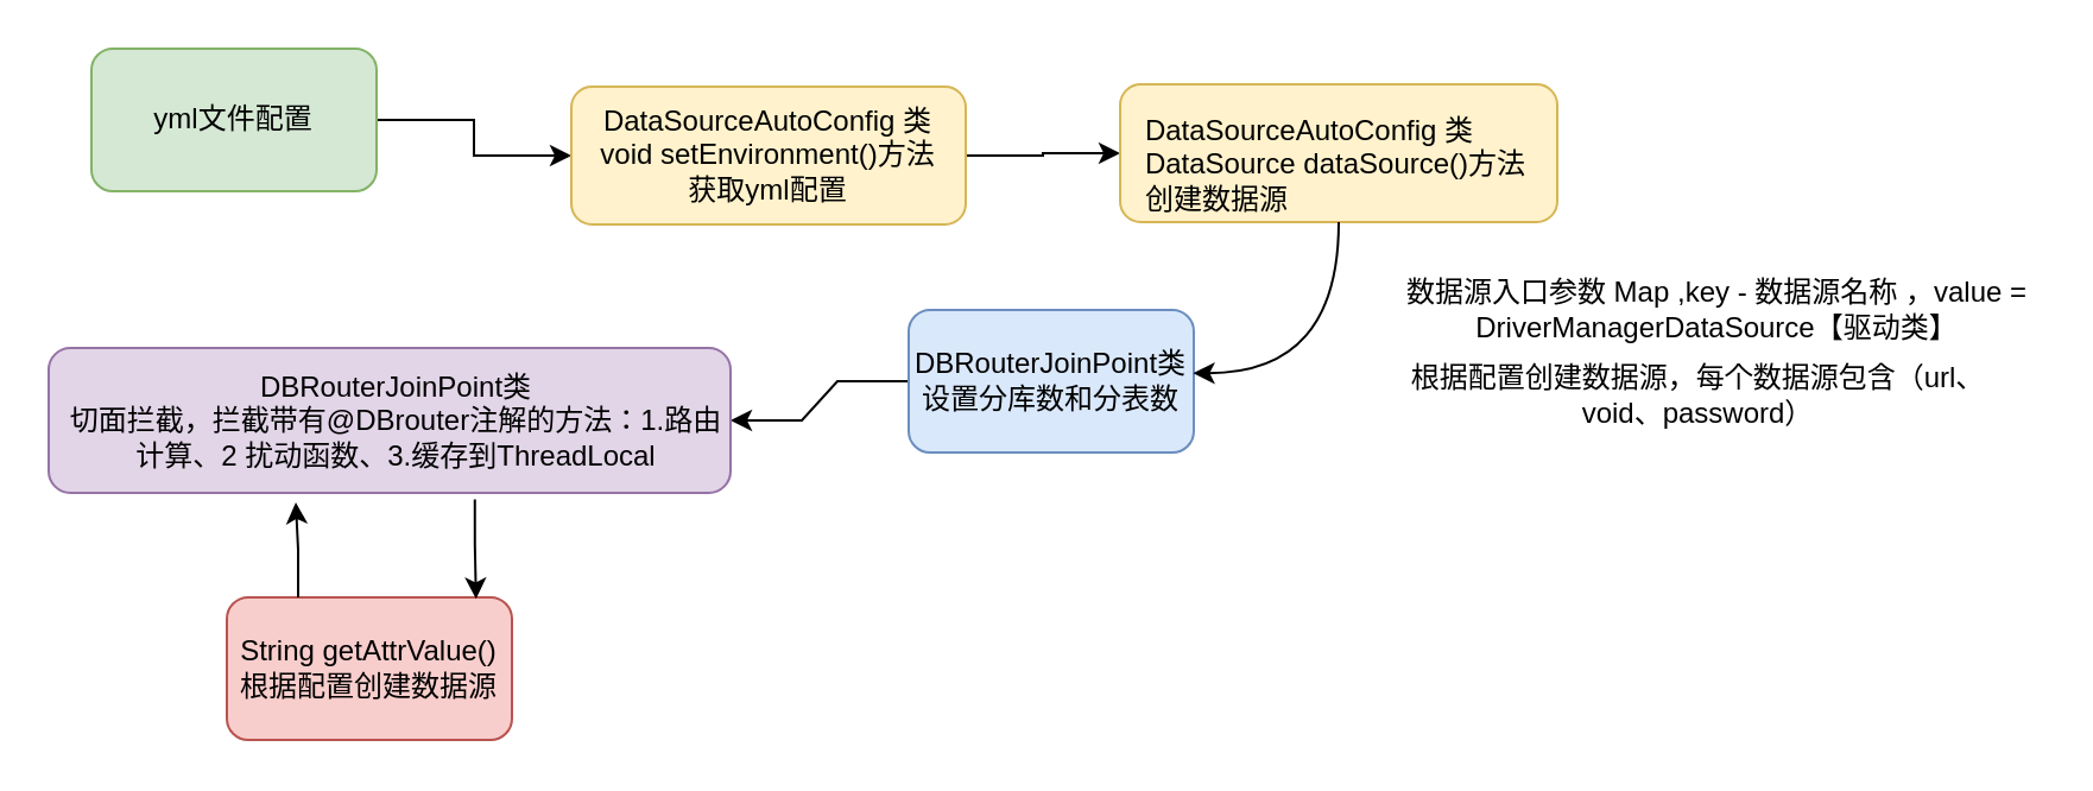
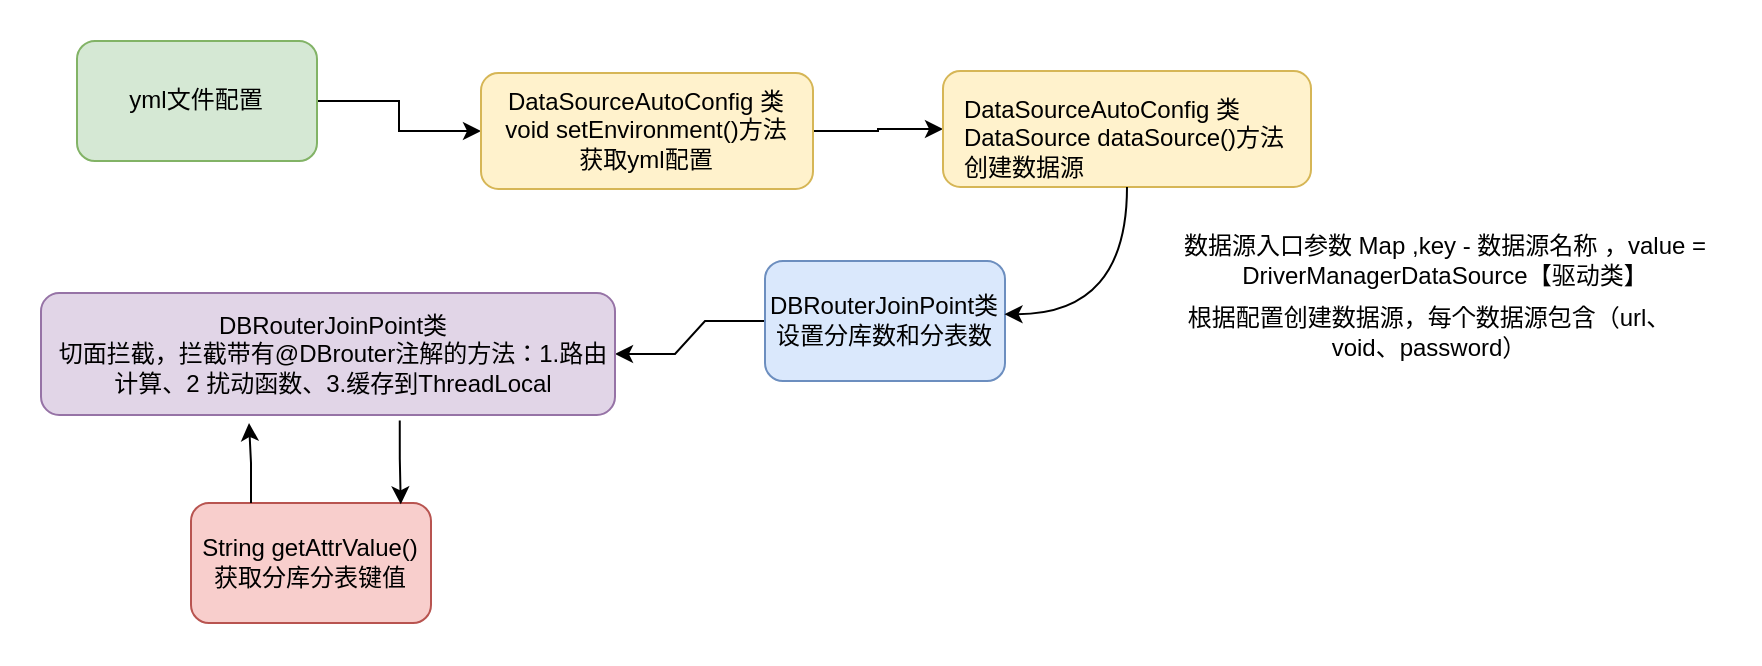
  <mxCell id="0" />
  <mxCell id="1" parent="0" />
  <mxCell id="2" value="" style="edgeStyle=orthogonalEdgeStyle;rounded=0;orthogonalLoop=1;jettySize=auto;html=1;" parent="1" source="3" target="5" edge="1"><mxGeometry relative="1" as="geometry" /></mxCell>
  <mxCell id="3" value="yml文件配置" style="rounded=1;whiteSpace=wrap;html=1;fillColor=#d5e8d4;strokeColor=#82b366;" parent="1" vertex="1"><mxGeometry x="38" y="20" width="120" height="60" as="geometry" /></mxCell>
  <mxCell id="4" value="" style="edgeStyle=orthogonalEdgeStyle;rounded=0;orthogonalLoop=1;jettySize=auto;html=1;" parent="1" source="5" target="7" edge="1"><mxGeometry relative="1" as="geometry" /></mxCell>
  <mxCell id="5" value="DataSourceAutoConfig 类&lt;div&gt;void setEnvironment()方法&lt;br&gt;&lt;/div&gt;&lt;div&gt;获取yml配置&lt;/div&gt;" style="rounded=1;whiteSpace=wrap;html=1;fillColor=#fff2cc;strokeColor=#d6b656;" parent="1" vertex="1"><mxGeometry x="240" y="36" width="166" height="58" as="geometry" /></mxCell>
  <mxCell id="6" value="" style="group" parent="1" vertex="1" connectable="0"><mxGeometry x="451" y="35" width="364" height="89" as="geometry" /></mxCell>
  <mxCell id="7" value="&lt;div style=&quot;text-align: justify;&quot;&gt;&lt;br&gt;&lt;/div&gt;" style="rounded=1;whiteSpace=wrap;html=1;fillColor=#fff2cc;strokeColor=#d6b656;" parent="6" vertex="1"><mxGeometry x="20" width="184" height="58" as="geometry" /></mxCell>
  <mxCell id="8" value="&lt;div style=&quot;text-align: justify;&quot;&gt;&lt;span style=&quot;background-color: initial;&quot;&gt;DataSourceAutoConfig 类&lt;/span&gt;&lt;/div&gt;&lt;div style=&quot;text-align: justify;&quot;&gt;DataSource dataSource()方法&lt;br&gt;&lt;/div&gt;&lt;div style=&quot;text-align: justify;&quot;&gt;创建数据源&lt;/div&gt;" style="text;html=1;align=center;verticalAlign=middle;whiteSpace=wrap;rounded=0;" parent="6" vertex="1"><mxGeometry y="19" width="222" height="30" as="geometry" /></mxCell>
  <mxCell id="9" value="" style="rounded=0;orthogonalLoop=1;jettySize=auto;html=1;edgeStyle=entityRelationEdgeStyle;entryX=1;entryY=0.5;entryDx=0;entryDy=0;" parent="1" source="10" target="18" edge="1"><mxGeometry relative="1" as="geometry" /></mxCell>
  <mxCell id="10" value="DBRouterJoinPoint类&lt;div&gt;设置分库数和分表数&lt;/div&gt;" style="whiteSpace=wrap;html=1;rounded=1;glass=0;fillColor=#dae8fc;strokeColor=#6c8ebf;" parent="1" vertex="1"><mxGeometry x="382" y="130" width="120" height="60" as="geometry" /></mxCell>
  <mxCell id="11" style="edgeStyle=orthogonalEdgeStyle;rounded=0;orthogonalLoop=1;jettySize=auto;html=1;exitX=0.5;exitY=1;exitDx=0;exitDy=0;entryX=0.998;entryY=0.443;entryDx=0;entryDy=0;entryPerimeter=0;curved=1;" parent="1" source="7" target="10" edge="1"><mxGeometry relative="1" as="geometry"><mxPoint x="582" y="146" as="targetPoint" /></mxGeometry></mxCell>
  <mxCell id="12" value="" style="group" parent="1" vertex="1" connectable="0"><mxGeometry x="577" y="115" width="282" height="66" as="geometry" /></mxCell>
  <mxCell id="13" value="根据配置创建数据源，每个数据源包含（url、void、password）" style="text;html=1;align=center;verticalAlign=middle;whiteSpace=wrap;rounded=0;" parent="12" vertex="1"><mxGeometry y="36" width="275" height="30" as="geometry" /></mxCell>
  <mxCell id="14" value="数据源入口参数 Map ,key - 数据源名称 ，value = DriverManagerDataSource【驱动类】" style="text;html=1;align=center;verticalAlign=middle;whiteSpace=wrap;rounded=0;" parent="12" vertex="1"><mxGeometry x="9" width="273" height="30" as="geometry" /></mxCell>
- <mxCell id="15" value="String getAttrValue()&lt;div&gt;根据配置创建数据源&lt;/div&gt;" style="rounded=1;whiteSpace=wrap;html=1;fillColor=#f8cecc;strokeColor=#b85450;" parent="1" vertex="1"><mxGeometry x="95" y="251" width="120" height="60" as="geometry" /></mxCell>
+ <mxCell id="15" value="String getAttrValue()&lt;div&gt;获取分库分表键值&lt;/div&gt;" style="rounded=1;whiteSpace=wrap;html=1;fillColor=#f8cecc;strokeColor=#b85450;" parent="1" vertex="1"><mxGeometry x="95" y="251" width="120" height="60" as="geometry" /></mxCell>
  <mxCell id="16" value="" style="group" parent="1" vertex="1" connectable="0"><mxGeometry x="83" y="146" width="224" height="61" as="geometry" /></mxCell>
  <mxCell id="17" value="" style="whiteSpace=wrap;html=1;rounded=1;glass=0;fillColor=#e1d5e7;strokeColor=#9673a6;" parent="16" vertex="1"><mxGeometry x="-63" width="287" height="61" as="geometry" /></mxCell>
  <mxCell id="18" value="DBRouterJoinPoint类&lt;br&gt;&lt;div&gt;切面拦截，拦截带有@DBrouter注解的方法：&lt;span style=&quot;background-color: initial;&quot;&gt;1.路由计算、2 扰动函数、3.缓存到ThreadLocal&lt;/span&gt;&lt;/div&gt;" style="text;html=1;align=center;verticalAlign=middle;whiteSpace=wrap;rounded=0;" parent="16" vertex="1"><mxGeometry x="-57" y="15.5" width="281" height="30" as="geometry" /></mxCell>
  <mxCell id="19" style="edgeStyle=orthogonalEdgeStyle;rounded=0;orthogonalLoop=1;jettySize=auto;html=1;exitX=0.625;exitY=1.046;exitDx=0;exitDy=0;entryX=0.874;entryY=0.011;entryDx=0;entryDy=0;entryPerimeter=0;exitPerimeter=0;" parent="1" source="17" target="15" edge="1"><mxGeometry relative="1" as="geometry" /></mxCell>
  <mxCell id="20" style="edgeStyle=orthogonalEdgeStyle;rounded=0;orthogonalLoop=1;jettySize=auto;html=1;exitX=0.25;exitY=0;exitDx=0;exitDy=0;" parent="1" source="15" edge="1"><mxGeometry relative="1" as="geometry"><mxPoint x="124" y="211" as="targetPoint" /></mxGeometry></mxCell>
